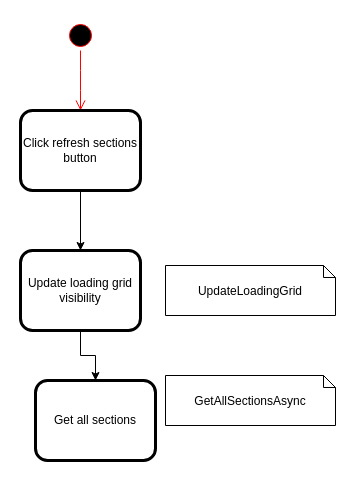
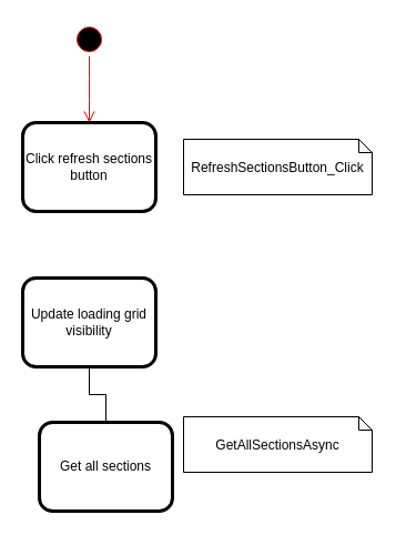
  <mxCell id="0" />
  <mxCell id="1" parent="0" />
  <mxCell id="2" value="" style="ellipse;html=1;shape=startState;fillColor=#000000;strokeColor=#ff0000;" vertex="1" parent="1"><mxGeometry x="65" y="20" width="30" height="30" as="geometry" /></mxCell>
  <mxCell id="3" value="" style="edgeStyle=orthogonalEdgeStyle;html=1;verticalAlign=bottom;endArrow=open;endSize=8;strokeColor=#ff0000;" edge="1" source="2" parent="1"><mxGeometry relative="1" as="geometry"><mxPoint x="80" y="110" as="targetPoint" /></mxGeometry></mxCell>
- <mxCell id="4" style="edgeStyle=orthogonalEdgeStyle;rounded=0;orthogonalLoop=1;jettySize=auto;html=1;exitX=0.5;exitY=1;exitDx=0;exitDy=0;" edge="1" parent="1" source="5" target="8"><mxGeometry relative="1" as="geometry" /></mxCell>
  <mxCell id="5" value="Click refresh sections button" style="shape=ext;rounded=1;html=1;whiteSpace=wrap;strokeWidth=3;" vertex="1" parent="1"><mxGeometry x="20" y="110" width="120" height="80" as="geometry" /></mxCell>
- <mxCell id="7" style="edgeStyle=orthogonalEdgeStyle;rounded=0;orthogonalLoop=1;jettySize=auto;html=1;exitX=0.5;exitY=1;exitDx=0;exitDy=0;" edge="1" parent="1" source="8" target="10"><mxGeometry relative="1" as="geometry" /></mxCell>
+ <mxCell id="6" value="RefreshSectionsButton_Click" style="shape=note2;boundedLbl=1;whiteSpace=wrap;html=1;size=12;verticalAlign=top;align=center;" vertex="1" parent="1"><mxGeometry x="165" y="125" width="170" height="50" as="geometry" /></mxCell>
+ <mxCell id="7" style="edgeStyle=orthogonalEdgeStyle;rounded=0;orthogonalLoop=1;jettySize=auto;html=1;exitX=0.5;exitY=1;exitDx=0;exitDy=0;endArrow=none;" edge="1" parent="1" source="8" target="10"><mxGeometry relative="1" as="geometry" /></mxCell>
  <mxCell id="8" value="Update loading grid visibility" style="shape=ext;rounded=1;html=1;whiteSpace=wrap;strokeWidth=3;" vertex="1" parent="1"><mxGeometry x="20" y="250" width="120" height="80" as="geometry" /></mxCell>
- <mxCell id="9" value="UpdateLoadingGrid" style="shape=note2;boundedLbl=1;whiteSpace=wrap;html=1;size=12;verticalAlign=top;align=center;" vertex="1" parent="1"><mxGeometry x="165" y="265" width="170" height="50" as="geometry" /></mxCell>
  <mxCell id="10" value="Get all sections" style="shape=ext;rounded=1;html=1;whiteSpace=wrap;strokeWidth=3;" vertex="1" parent="1"><mxGeometry x="35" y="380" width="120" height="80" as="geometry" /></mxCell>
  <mxCell id="11" value="GetAllSectionsAsync" style="shape=note2;boundedLbl=1;whiteSpace=wrap;html=1;size=12;verticalAlign=top;align=center;" vertex="1" parent="1"><mxGeometry x="165" y="375" width="170" height="50" as="geometry" /></mxCell>
